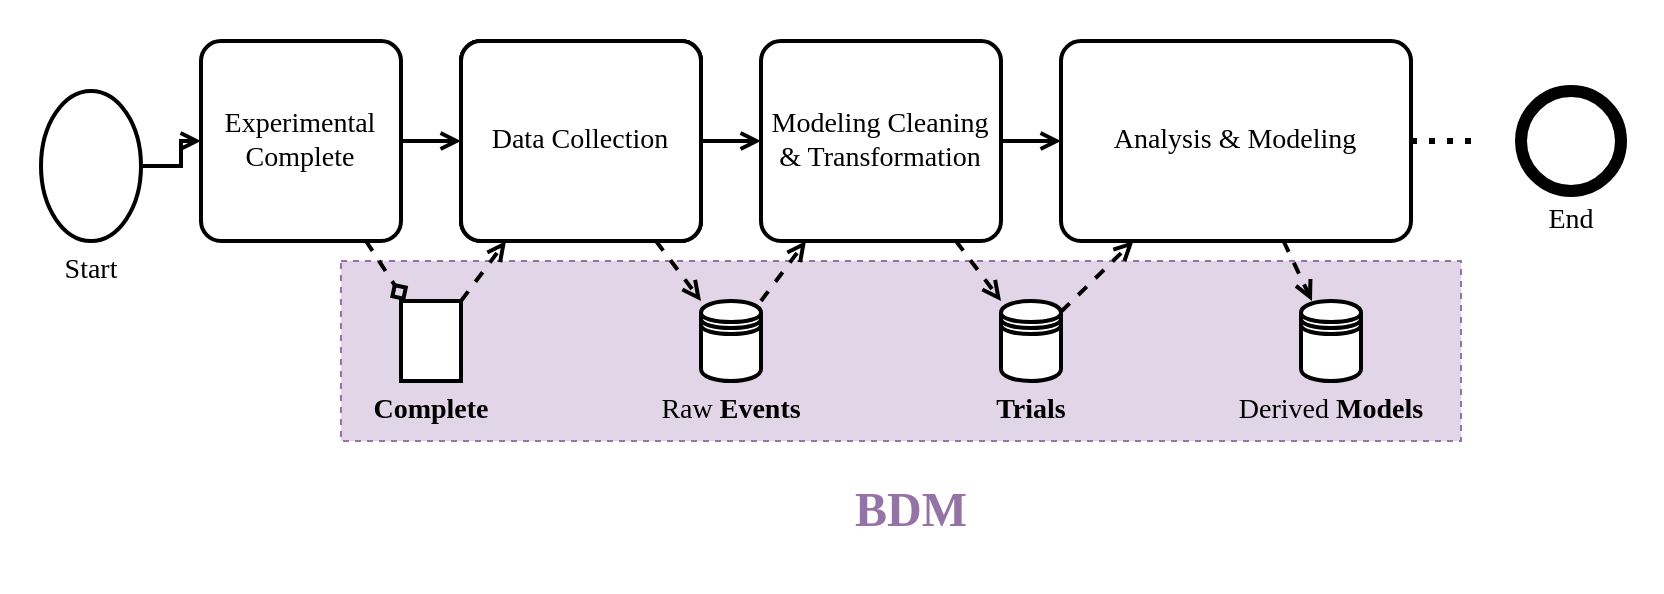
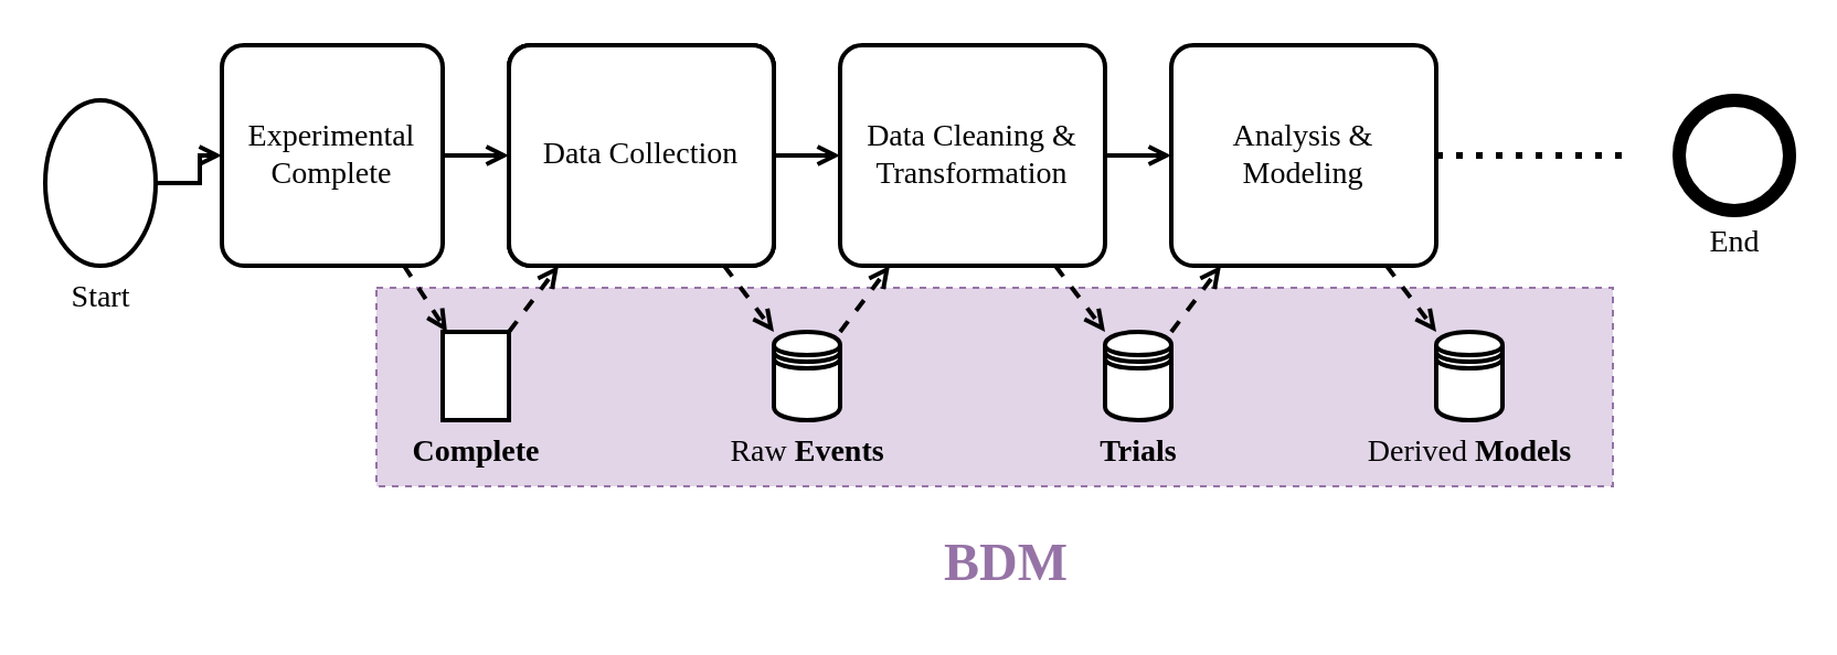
  <mxCell id="0" />
  <mxCell id="1" parent="0" />
  <mxCell id="2" value="" style="rounded=0;whiteSpace=wrap;html=1;dashed=1;fillColor=#e1d5e7;strokeColor=#9673a6;" parent="1" vertex="1"><mxGeometry x="170" y="130" width="560" height="90" as="geometry" /></mxCell>
  <mxCell id="3" style="edgeStyle=orthogonalEdgeStyle;rounded=0;orthogonalLoop=1;jettySize=auto;html=1;endArrow=open;endFill=0;fontFamily=IBM Plex Sans;fontSource=https%3A%2F%2Ffonts.googleapis.com%2Fcss%3Ffamily%3DIBM%2BPlex%2BSans;fontSize=14;strokeWidth=2;" parent="1" source="4" target="13" edge="1"><mxGeometry relative="1" as="geometry" /></mxCell>
  <mxCell id="4" value="Start" style="points=[[0.145,0.145,0],[0.5,0,0],[0.855,0.145,0],[1,0.5,0],[0.855,0.855,0],[0.5,1,0],[0.145,0.855,0],[0,0.5,0]];shape=mxgraph.bpmn.event;html=1;verticalLabelPosition=bottom;labelBackgroundColor=#ffffff;verticalAlign=top;align=center;perimeter=ellipsePerimeter;outlineConnect=0;aspect=fixed;outline=standard;symbol=general;fontFamily=IBM Plex Sans;fontSource=https%3A%2F%2Ffonts.googleapis.com%2Fcss%3Ffamily%3DIBM%2BPlex%2BSans;fontSize=14;strokeWidth=2;" parent="1" vertex="1"><mxGeometry x="20" y="45" width="50" height="75" as="geometry" /></mxCell>
  <mxCell id="5" value="End" style="points=[[0.145,0.145,0],[0.5,0,0],[0.855,0.145,0],[1,0.5,0],[0.855,0.855,0],[0.5,1,0],[0.145,0.855,0],[0,0.5,0]];shape=mxgraph.bpmn.event;html=1;verticalLabelPosition=bottom;labelBackgroundColor=#ffffff;verticalAlign=top;align=center;perimeter=ellipsePerimeter;outlineConnect=0;aspect=fixed;outline=end;symbol=terminate2;fontFamily=IBM Plex Sans;fontSource=https%3A%2F%2Ffonts.googleapis.com%2Fcss%3Ffamily%3DIBM%2BPlex%2BSans;fontSize=14;strokeWidth=2;" parent="1" vertex="1"><mxGeometry x="760" y="45" width="50" height="50" as="geometry" /></mxCell>
  <mxCell id="6" style="rounded=0;orthogonalLoop=1;jettySize=auto;html=1;endArrow=open;endFill=0;fontFamily=IBM Plex Sans;fontSource=https%3A%2F%2Ffonts.googleapis.com%2Fcss%3Ffamily%3DIBM%2BPlex%2BSans;fontSize=14;strokeWidth=2;" parent="1" source="7" target="15" edge="1"><mxGeometry relative="1" as="geometry"><mxPoint x="380" y="70" as="targetPoint" /></mxGeometry></mxCell>
  <mxCell id="7" value="" style="rounded=1;whiteSpace=wrap;html=1;container=1;collapsible=0;absoluteArcSize=1;arcSize=20;childLayout=stackLayout;horizontal=1;horizontalStack=0;resizeParent=1;resizeParentMax=0;resizeLast=0;fontFamily=IBM Plex Sans;fontSource=https%3A%2F%2Ffonts.googleapis.com%2Fcss%3Ffamily%3DIBM%2BPlex%2BSans;fontSize=14;strokeWidth=2;" parent="1" vertex="1"><mxGeometry x="230" y="20" width="120" height="100" as="geometry" /></mxCell>
  <mxCell id="8" value="Subjects" style="whiteSpace=wrap;connectable=0;html=1;shape=mxgraph.basic.rect;size=10;rectStyle=rounded;bottomRightStyle=square;bottomLeftStyle=square;part=1;fontFamily=IBM Plex Sans;fontSource=https%3A%2F%2Ffonts.googleapis.com%2Fcss%3Ffamily%3DIBM%2BPlex%2BSans;fontSize=14;strokeWidth=2;" parent="7" vertex="1"><mxGeometry width="120" height="20" as="geometry" /></mxCell>
  <mxCell id="9" value="Complete activities" style="shape=mxgraph.bpmn.task;arcSize=0;taskMarker=abstract;part=1;isLoopMultiParallel=1;connectable=0;whiteSpace=wrap;html=1;fontFamily=IBM Plex Sans;fontSource=https%3A%2F%2Ffonts.googleapis.com%2Fcss%3Ffamily%3DIBM%2BPlex%2BSans;fontSize=14;strokeWidth=2;" parent="7" vertex="1"><mxGeometry y="20" width="120" height="60" as="geometry" /></mxCell>
  <mxCell id="10" value="Experiment" style="whiteSpace=wrap;connectable=0;html=1;shape=mxgraph.basic.rect;size=10;rectStyle=rounded;topRightStyle=square;topLeftStyle=square;fillColor=#C0C0C0;part=1;fontFamily=IBM Plex Sans;fontSource=https%3A%2F%2Ffonts.googleapis.com%2Fcss%3Ffamily%3DIBM%2BPlex%2BSans;fontSize=14;strokeWidth=2;" parent="7" vertex="1"><mxGeometry y="80" width="120" height="20" as="geometry" /></mxCell>
  <mxCell id="11" style="rounded=0;orthogonalLoop=1;jettySize=auto;html=1;endArrow=open;endFill=0;fontFamily=IBM Plex Sans;fontSource=https%3A%2F%2Ffonts.googleapis.com%2Fcss%3Ffamily%3DIBM%2BPlex%2BSans;fontSize=14;strokeWidth=2;" parent="1" source="13" target="7" edge="1"><mxGeometry relative="1" as="geometry" /></mxCell>
- <mxCell id="12" style="edgeStyle=none;curved=1;rounded=0;orthogonalLoop=1;jettySize=auto;html=1;fontSize=12;startSize=6;endSize=6;dashed=1;strokeWidth=2;endArrow=diamond;endFill=0;" parent="1" source="13" target="29" edge="1"><mxGeometry relative="1" as="geometry" /></mxCell>
+ <mxCell id="12" style="edgeStyle=none;curved=1;rounded=0;orthogonalLoop=1;jettySize=auto;html=1;fontSize=12;startSize=6;endSize=6;dashed=1;strokeWidth=2;endArrow=open;endFill=0;" parent="1" source="13" target="29" edge="1"><mxGeometry relative="1" as="geometry" /></mxCell>
  <mxCell id="13" value="Experimental Complete" style="points=[[0.25,0,0],[0.5,0,0],[0.75,0,0],[1,0.25,0],[1,0.5,0],[1,0.75,0],[0.75,1,0],[0.5,1,0],[0.25,1,0],[0,0.75,0],[0,0.5,0],[0,0.25,0]];shape=mxgraph.bpmn.task;whiteSpace=wrap;rectStyle=rounded;size=10;html=1;container=1;expand=0;collapsible=0;taskMarker=abstract;isLoopSub=0;fontFamily=IBM Plex Sans;fontSource=https%3A%2F%2Ffonts.googleapis.com%2Fcss%3Ffamily%3DIBM%2BPlex%2BSans;fontSize=14;strokeWidth=2;" parent="1" vertex="1"><mxGeometry x="100" y="20" width="100" height="100" as="geometry" /></mxCell>
  <mxCell id="14" style="rounded=0;orthogonalLoop=1;jettySize=auto;html=1;endArrow=open;endFill=0;fontFamily=IBM Plex Sans;fontSource=https%3A%2F%2Ffonts.googleapis.com%2Fcss%3Ffamily%3DIBM%2BPlex%2BSans;fontSize=14;strokeWidth=2;" parent="1" source="15" target="17" edge="1"><mxGeometry relative="1" as="geometry" /></mxCell>
- <mxCell id="15" value="Modeling Cleaning &amp;amp; Transformation" style="points=[[0.25,0,0],[0.5,0,0],[0.75,0,0],[1,0.25,0],[1,0.5,0],[1,0.75,0],[0.75,1,0],[0.5,1,0],[0.25,1,0],[0,0.75,0],[0,0.5,0],[0,0.25,0]];shape=mxgraph.bpmn.task;whiteSpace=wrap;rectStyle=rounded;size=10;html=1;container=1;expand=0;collapsible=0;taskMarker=abstract;fontFamily=IBM Plex Sans;fontSource=https%3A%2F%2Ffonts.googleapis.com%2Fcss%3Ffamily%3DIBM%2BPlex%2BSans;fontSize=14;strokeWidth=2;" parent="1" vertex="1"><mxGeometry x="380" y="20" width="120" height="100" as="geometry" /></mxCell>
+ <mxCell id="15" value="Data Cleaning &amp;amp; Transformation" style="points=[[0.25,0,0],[0.5,0,0],[0.75,0,0],[1,0.25,0],[1,0.5,0],[1,0.75,0],[0.75,1,0],[0.5,1,0],[0.25,1,0],[0,0.75,0],[0,0.5,0],[0,0.25,0]];shape=mxgraph.bpmn.task;whiteSpace=wrap;rectStyle=rounded;size=10;html=1;container=1;expand=0;collapsible=0;taskMarker=abstract;fontFamily=IBM Plex Sans;fontSource=https%3A%2F%2Ffonts.googleapis.com%2Fcss%3Ffamily%3DIBM%2BPlex%2BSans;fontSize=14;strokeWidth=2;" parent="1" vertex="1"><mxGeometry x="380" y="20" width="120" height="100" as="geometry" /></mxCell>
  <mxCell id="16" style="edgeStyle=orthogonalEdgeStyle;rounded=0;orthogonalLoop=1;jettySize=auto;html=1;dashed=1;dashPattern=1 2;strokeWidth=3;endArrow=none;endFill=0;fontFamily=IBM Plex Sans;fontSource=https%3A%2F%2Ffonts.googleapis.com%2Fcss%3Ffamily%3DIBM%2BPlex%2BSans;fontSize=14;" parent="1" source="17" edge="1"><mxGeometry relative="1" as="geometry"><mxPoint x="740" y="70" as="targetPoint" /></mxGeometry></mxCell>
- <mxCell id="17" value="Analysis &amp;amp; Modeling" style="points=[[0.25,0,0],[0.5,0,0],[0.75,0,0],[1,0.25,0],[1,0.5,0],[1,0.75,0],[0.75,1,0],[0.5,1,0],[0.25,1,0],[0,0.75,0],[0,0.5,0],[0,0.25,0]];shape=mxgraph.bpmn.task;whiteSpace=wrap;rectStyle=rounded;size=10;html=1;container=1;expand=0;collapsible=0;taskMarker=abstract;fontFamily=IBM Plex Sans;fontSource=https%3A%2F%2Ffonts.googleapis.com%2Fcss%3Ffamily%3DIBM%2BPlex%2BSans;fontSize=14;strokeWidth=2;" parent="1" vertex="1"><mxGeometry x="530" y="20" width="175" height="100" as="geometry" /></mxCell>
+ <mxCell id="17" value="Analysis &amp;amp; Modeling" style="points=[[0.25,0,0],[0.5,0,0],[0.75,0,0],[1,0.25,0],[1,0.5,0],[1,0.75,0],[0.75,1,0],[0.5,1,0],[0.25,1,0],[0,0.75,0],[0,0.5,0],[0,0.25,0]];shape=mxgraph.bpmn.task;whiteSpace=wrap;rectStyle=rounded;size=10;html=1;container=1;expand=0;collapsible=0;taskMarker=abstract;fontFamily=IBM Plex Sans;fontSource=https%3A%2F%2Ffonts.googleapis.com%2Fcss%3Ffamily%3DIBM%2BPlex%2BSans;fontSize=14;strokeWidth=2;" parent="1" vertex="1"><mxGeometry x="530" y="20" width="120" height="100" as="geometry" /></mxCell>
  <mxCell id="18" style="rounded=0;orthogonalLoop=1;jettySize=auto;html=1;endArrow=open;endFill=0;startArrow=none;startFill=0;fontFamily=IBM Plex Sans;fontSource=https%3A%2F%2Ffonts.googleapis.com%2Fcss%3Ffamily%3DIBM%2BPlex%2BSans;fontSize=14;dashed=1;strokeWidth=2;" parent="1" target="20" edge="1"><mxGeometry relative="1" as="geometry"><mxPoint x="327.5" y="120" as="sourcePoint" /></mxGeometry></mxCell>
  <mxCell id="19" style="rounded=0;orthogonalLoop=1;jettySize=auto;html=1;endArrow=open;endFill=0;fontFamily=IBM Plex Sans;fontSource=https%3A%2F%2Ffonts.googleapis.com%2Fcss%3Ffamily%3DIBM%2BPlex%2BSans;fontSize=14;dashed=1;strokeWidth=2;" parent="1" source="20" target="15" edge="1"><mxGeometry relative="1" as="geometry" /></mxCell>
  <mxCell id="20" value="&lt;span style=&quot;font-weight: normal;&quot;&gt;Raw&lt;/span&gt; Events" style="shape=datastore;html=1;labelPosition=center;verticalLabelPosition=bottom;align=center;verticalAlign=top;fontFamily=IBM Plex Sans;fontSource=https%3A%2F%2Ffonts.googleapis.com%2Fcss%3Ffamily%3DIBM%2BPlex%2BSans;fontSize=14;fontStyle=1;strokeWidth=2;" parent="1" vertex="1"><mxGeometry x="350" y="150" width="30" height="40" as="geometry" /></mxCell>
  <mxCell id="21" style="rounded=0;orthogonalLoop=1;jettySize=auto;html=1;endArrow=open;endFill=0;startArrow=none;startFill=0;fontFamily=IBM Plex Sans;fontSource=https%3A%2F%2Ffonts.googleapis.com%2Fcss%3Ffamily%3DIBM%2BPlex%2BSans;fontSize=14;dashed=1;strokeWidth=2;" parent="1" source="23" target="17" edge="1"><mxGeometry relative="1" as="geometry" /></mxCell>
  <mxCell id="22" style="rounded=0;orthogonalLoop=1;jettySize=auto;html=1;endArrow=open;endFill=0;fontFamily=IBM Plex Sans;fontSource=https%3A%2F%2Ffonts.googleapis.com%2Fcss%3Ffamily%3DIBM%2BPlex%2BSans;fontSize=14;dashed=1;strokeWidth=2;" parent="1" source="15" target="23" edge="1"><mxGeometry relative="1" as="geometry" /></mxCell>
  <mxCell id="23" value="Trials" style="shape=datastore;html=1;labelPosition=center;verticalLabelPosition=bottom;align=center;verticalAlign=top;fontFamily=IBM Plex Sans;fontSource=https%3A%2F%2Ffonts.googleapis.com%2Fcss%3Ffamily%3DIBM%2BPlex%2BSans;fontSize=14;fontStyle=1;strokeWidth=2;" parent="1" vertex="1"><mxGeometry x="500" y="150" width="30" height="40" as="geometry" /></mxCell>
  <mxCell id="24" style="rounded=0;orthogonalLoop=1;jettySize=auto;html=1;startArrow=none;startFill=0;endArrow=open;endFill=0;fontFamily=IBM Plex Sans;fontSource=https%3A%2F%2Ffonts.googleapis.com%2Fcss%3Ffamily%3DIBM%2BPlex%2BSans;fontSize=14;dashed=1;strokeWidth=2;" parent="1" source="17" target="25" edge="1"><mxGeometry relative="1" as="geometry" /></mxCell>
  <mxCell id="25" value="&lt;span style=&quot;font-weight: normal;&quot;&gt;Derived&lt;/span&gt; Models" style="shape=datastore;html=1;labelPosition=center;verticalLabelPosition=bottom;align=center;verticalAlign=top;fontFamily=IBM Plex Sans;fontSource=https%3A%2F%2Ffonts.googleapis.com%2Fcss%3Ffamily%3DIBM%2BPlex%2BSans;fontSize=14;fontStyle=1;strokeWidth=2;" parent="1" vertex="1"><mxGeometry x="650" y="150" width="30" height="40" as="geometry" /></mxCell>
  <mxCell id="26" value="Data Collection" style="points=[[0.25,0,0],[0.5,0,0],[0.75,0,0],[1,0.25,0],[1,0.5,0],[1,0.75,0],[0.75,1,0],[0.5,1,0],[0.25,1,0],[0,0.75,0],[0,0.5,0],[0,0.25,0]];shape=mxgraph.bpmn.task;whiteSpace=wrap;rectStyle=rounded;size=10;html=1;container=1;expand=0;collapsible=0;taskMarker=abstract;fontFamily=IBM Plex Sans;fontSource=https%3A%2F%2Ffonts.googleapis.com%2Fcss%3Ffamily%3DIBM%2BPlex%2BSans;fontSize=14;strokeWidth=2;" parent="1" vertex="1"><mxGeometry x="230" y="20" width="120" height="100" as="geometry" /></mxCell>
  <mxCell id="27" value="BDM" style="text;html=1;align=center;verticalAlign=middle;resizable=0;points=[];autosize=1;strokeColor=none;fillColor=none;fontStyle=1;fontFamily=IBM Plex Sans;fontSource=https%3A%2F%2Ffonts.googleapis.com%2Fcss%3Ffamily%3DIBM%2BPlex%2BSans;fontSize=24;fontColor=#9673A6;" parent="1" vertex="1"><mxGeometry x="420" y="235" width="70" height="40" as="geometry" /></mxCell>
  <mxCell id="28" style="edgeStyle=none;curved=0;rounded=0;orthogonalLoop=1;jettySize=auto;html=1;fontSize=12;startSize=6;endSize=6;dashed=1;strokeWidth=2;endArrow=open;endFill=0;" parent="1" source="29" target="26" edge="1"><mxGeometry relative="1" as="geometry" /></mxCell>
  <mxCell id="29" value="&lt;b&gt;Complete&lt;/b&gt;" style="shape=mxgraph.bpmn.data2;labelPosition=center;verticalLabelPosition=bottom;align=center;verticalAlign=top;size=11;html=1;bpmnTransferType=none;isCollection=1;fontSize=14;fontFamily=IBM Plex Sans;strokeWidth=2;" parent="1" vertex="1"><mxGeometry x="200" y="150" width="30" height="40" as="geometry" /></mxCell>
